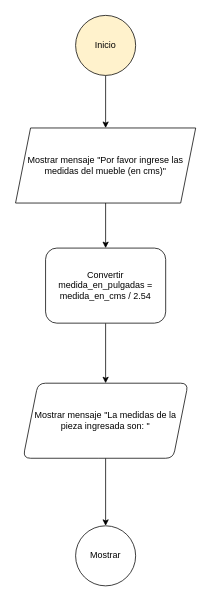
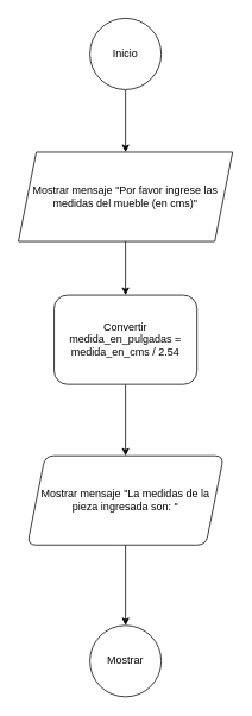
  <mxCell id="0" />
  <mxCell id="1" parent="0" />
  <mxCell id="2" value="" style="edgeStyle=orthogonalEdgeStyle;rounded=0;orthogonalLoop=1;jettySize=auto;html=1;" edge="1" parent="1" source="3" target="5"><mxGeometry relative="1" as="geometry" /></mxCell>
- <mxCell id="3" value="Inicio" style="ellipse;whiteSpace=wrap;html=1;aspect=fixed;fillColor=#fff2cc;" vertex="1" parent="1"><mxGeometry x="100" y="20" width="80" height="80" as="geometry" /></mxCell>
+ <mxCell id="3" value="Inicio" style="ellipse;whiteSpace=wrap;html=1;aspect=fixed;" vertex="1" parent="1"><mxGeometry x="100" y="20" width="80" height="80" as="geometry" /></mxCell>
  <mxCell id="4" value="" style="edgeStyle=orthogonalEdgeStyle;rounded=0;orthogonalLoop=1;jettySize=auto;html=1;" edge="1" parent="1" source="5" target="7"><mxGeometry relative="1" as="geometry" /></mxCell>
  <mxCell id="5" value="Mostrar mensaje &quot;Por favor ingrese las medidas del mueble (en cms)&quot;" style="shape=parallelogram;perimeter=parallelogramPerimeter;whiteSpace=wrap;html=1;fixedSize=1;" vertex="1" parent="1"><mxGeometry x="20" y="170" width="240" height="100" as="geometry" /></mxCell>
  <mxCell id="6" value="" style="edgeStyle=orthogonalEdgeStyle;rounded=0;orthogonalLoop=1;jettySize=auto;html=1;" edge="1" parent="1" source="7" target="9"><mxGeometry relative="1" as="geometry" /></mxCell>
  <mxCell id="7" value="Convertir medida_en_pulgadas = medida_en_cms / 2.54" style="rounded=1;whiteSpace=wrap;html=1;" vertex="1" parent="1"><mxGeometry x="60" y="330" width="160" height="100" as="geometry" /></mxCell>
  <mxCell id="8" value="" style="edgeStyle=orthogonalEdgeStyle;rounded=0;orthogonalLoop=1;jettySize=auto;html=1;" edge="1" parent="1" source="9" target="10"><mxGeometry relative="1" as="geometry" /></mxCell>
  <mxCell id="9" value="Mostrar mensaje &quot;La medidas de la pieza ingresada son: &quot;" style="shape=parallelogram;perimeter=parallelogramPerimeter;whiteSpace=wrap;html=1;fixedSize=1;rounded=1;" vertex="1" parent="1"><mxGeometry x="30" y="510" width="220" height="100" as="geometry" /></mxCell>
  <mxCell id="10" value="Mostrar" style="ellipse;whiteSpace=wrap;html=1;rounded=1;" vertex="1" parent="1"><mxGeometry x="100" y="700" width="80" height="80" as="geometry" /></mxCell>
